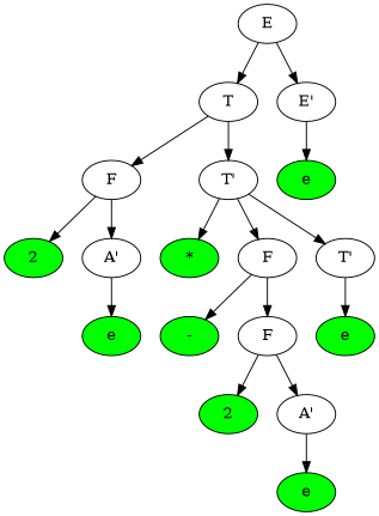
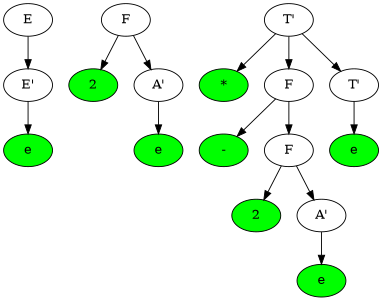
  digraph {
    ordering=out
    n1 [label=E]
-   n2 [label=T]
    n3 [label="E'"]
    n4 [label=F]
    n5 [label="T'"]
    n6 [fillcolor=green label=2 style=filled]
    n7 [label="A'"]
    n8 [fillcolor=green label=e style=filled]
    n9 [fillcolor=green label="*" style=filled]
    n10 [label=F]
    n11 [label="T'"]
    n12 [fillcolor=green label="-" style=filled]
    n13 [label=F]
    n14 [fillcolor=green label=2 style=filled]
    n15 [label="A'"]
    n16 [fillcolor=green label=e style=filled]
    n17 [fillcolor=green label=e style=filled]
    n18 [fillcolor=green label=e style=filled]
-   n1 -> n2
    n1 -> n3
-   n2 -> n4
-   n2 -> n5
    n3 -> n18
    n4 -> n6
    n4 -> n7
    n5 -> n9
    n5 -> n10
    n5 -> n11
    n7 -> n8
    n10 -> n12
    n10 -> n13
    n11 -> n17
    n13 -> n14
    n13 -> n15
    n15 -> n16
  }
